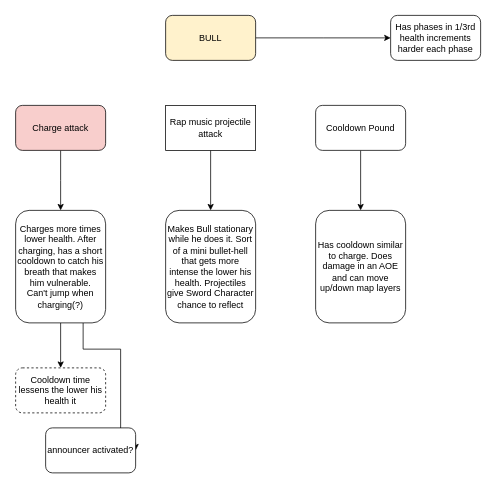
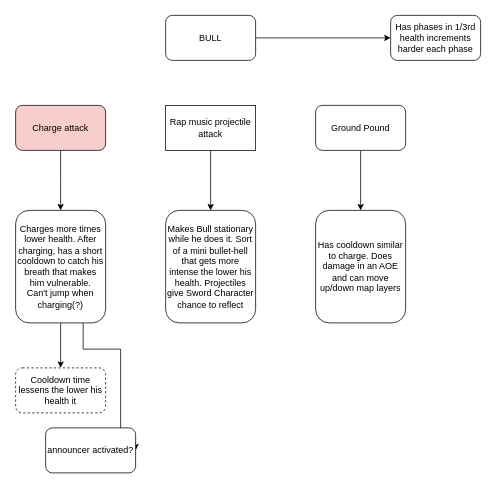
  <mxCell id="0" />
  <mxCell id="1" parent="0" />
  <mxCell id="2" style="edgeStyle=orthogonalEdgeStyle;rounded=0;orthogonalLoop=1;jettySize=auto;html=1;exitX=1;exitY=0.5;exitDx=0;exitDy=0;" edge="1" parent="1" source="3"><mxGeometry relative="1" as="geometry"><mxPoint x="520" y="50" as="targetPoint" /></mxGeometry></mxCell>
- <mxCell id="3" value="BULL" style="rounded=1;whiteSpace=wrap;html=1;fillColor=#fff2cc;" vertex="1" parent="1"><mxGeometry x="220" y="20" width="120" height="60" as="geometry" /></mxCell>
+ <mxCell id="3" value="BULL" style="rounded=1;whiteSpace=wrap;html=1;" vertex="1" parent="1"><mxGeometry x="220" y="20" width="120" height="60" as="geometry" /></mxCell>
  <mxCell id="4" style="edgeStyle=orthogonalEdgeStyle;rounded=0;orthogonalLoop=1;jettySize=auto;html=1;exitX=0.5;exitY=1;exitDx=0;exitDy=0;" edge="1" parent="1" source="5"><mxGeometry relative="1" as="geometry"><mxPoint x="80" y="280" as="targetPoint" /></mxGeometry></mxCell>
  <mxCell id="5" value="Charge attack" style="rounded=1;whiteSpace=wrap;html=1;fillColor=#f8cecc;" vertex="1" parent="1"><mxGeometry x="20" y="140" width="120" height="60" as="geometry" /></mxCell>
  <mxCell id="6" style="edgeStyle=orthogonalEdgeStyle;rounded=0;orthogonalLoop=1;jettySize=auto;html=1;exitX=0.5;exitY=1;exitDx=0;exitDy=0;" edge="1" parent="1" source="7" target="15"><mxGeometry relative="1" as="geometry" /></mxCell>
  <mxCell id="7" value="Rap music projectile attack" style="whiteSpace=wrap;html=1;rounded=0;" vertex="1" parent="1"><mxGeometry x="220" y="140" width="120" height="60" as="geometry" /></mxCell>
  <mxCell id="8" style="edgeStyle=orthogonalEdgeStyle;rounded=0;orthogonalLoop=1;jettySize=auto;html=1;exitX=0.5;exitY=1;exitDx=0;exitDy=0;entryX=0.5;entryY=0;entryDx=0;entryDy=0;" edge="1" parent="1" source="9" target="17"><mxGeometry relative="1" as="geometry" /></mxCell>
- <mxCell id="9" value="Cooldown Pound" style="rounded=1;whiteSpace=wrap;html=1;" vertex="1" parent="1"><mxGeometry x="420" y="140" width="120" height="60" as="geometry" /></mxCell>
+ <mxCell id="9" value="Ground Pound" style="rounded=1;whiteSpace=wrap;html=1;" vertex="1" parent="1"><mxGeometry x="420" y="140" width="120" height="60" as="geometry" /></mxCell>
  <mxCell id="10" style="edgeStyle=orthogonalEdgeStyle;rounded=0;orthogonalLoop=1;jettySize=auto;html=1;exitX=0.5;exitY=1;exitDx=0;exitDy=0;" edge="1" parent="1" source="12" target="14"><mxGeometry relative="1" as="geometry"><mxPoint x="80" y="480" as="targetPoint" /></mxGeometry></mxCell>
  <mxCell id="11" style="edgeStyle=orthogonalEdgeStyle;rounded=0;orthogonalLoop=1;jettySize=auto;html=1;exitX=0.75;exitY=1;exitDx=0;exitDy=0;entryX=1;entryY=0.5;entryDx=0;entryDy=0;" edge="1" parent="1" source="12" target="16"><mxGeometry relative="1" as="geometry"><mxPoint x="160" y="590" as="targetPoint" /><Array as="points"><mxPoint x="110" y="465" /><mxPoint x="160" y="465" /><mxPoint x="160" y="590" /></Array></mxGeometry></mxCell>
  <mxCell id="12" value="Charges more times lower health. After charging, has a short cooldown to catch his breath that makes him vulnerable.&lt;br&gt;Can't jump when charging(?)" style="rounded=1;whiteSpace=wrap;html=1;" vertex="1" parent="1"><mxGeometry x="20" y="280" width="120" height="150" as="geometry" /></mxCell>
  <mxCell id="13" value="Has phases in 1/3rd health increments&lt;br&gt;harder each phase" style="rounded=1;whiteSpace=wrap;html=1;" vertex="1" parent="1"><mxGeometry x="520" y="20" width="120" height="60" as="geometry" /></mxCell>
  <mxCell id="14" value="Cooldown time lessens the lower his health it" style="rounded=1;whiteSpace=wrap;html=1;dashed=1;" vertex="1" parent="1"><mxGeometry x="20" y="490" width="120" height="60" as="geometry" /></mxCell>
  <mxCell id="15" value="Makes Bull stationary while he does it. Sort of a mini bullet-hell that gets more intense the lower his health. Projectiles give Sword Character chance to reflect" style="rounded=1;whiteSpace=wrap;html=1;" vertex="1" parent="1"><mxGeometry x="220" y="280" width="120" height="150" as="geometry" /></mxCell>
  <mxCell id="16" value="announcer activated?" style="rounded=1;whiteSpace=wrap;html=1;" vertex="1" parent="1"><mxGeometry x="60" y="570" width="120" height="60" as="geometry" /></mxCell>
  <mxCell id="17" value="Has cooldown similar to charge. Does damage in an AOE and can move up/down map layers" style="rounded=1;whiteSpace=wrap;html=1;" vertex="1" parent="1"><mxGeometry x="420" y="280" width="120" height="150" as="geometry" /></mxCell>
